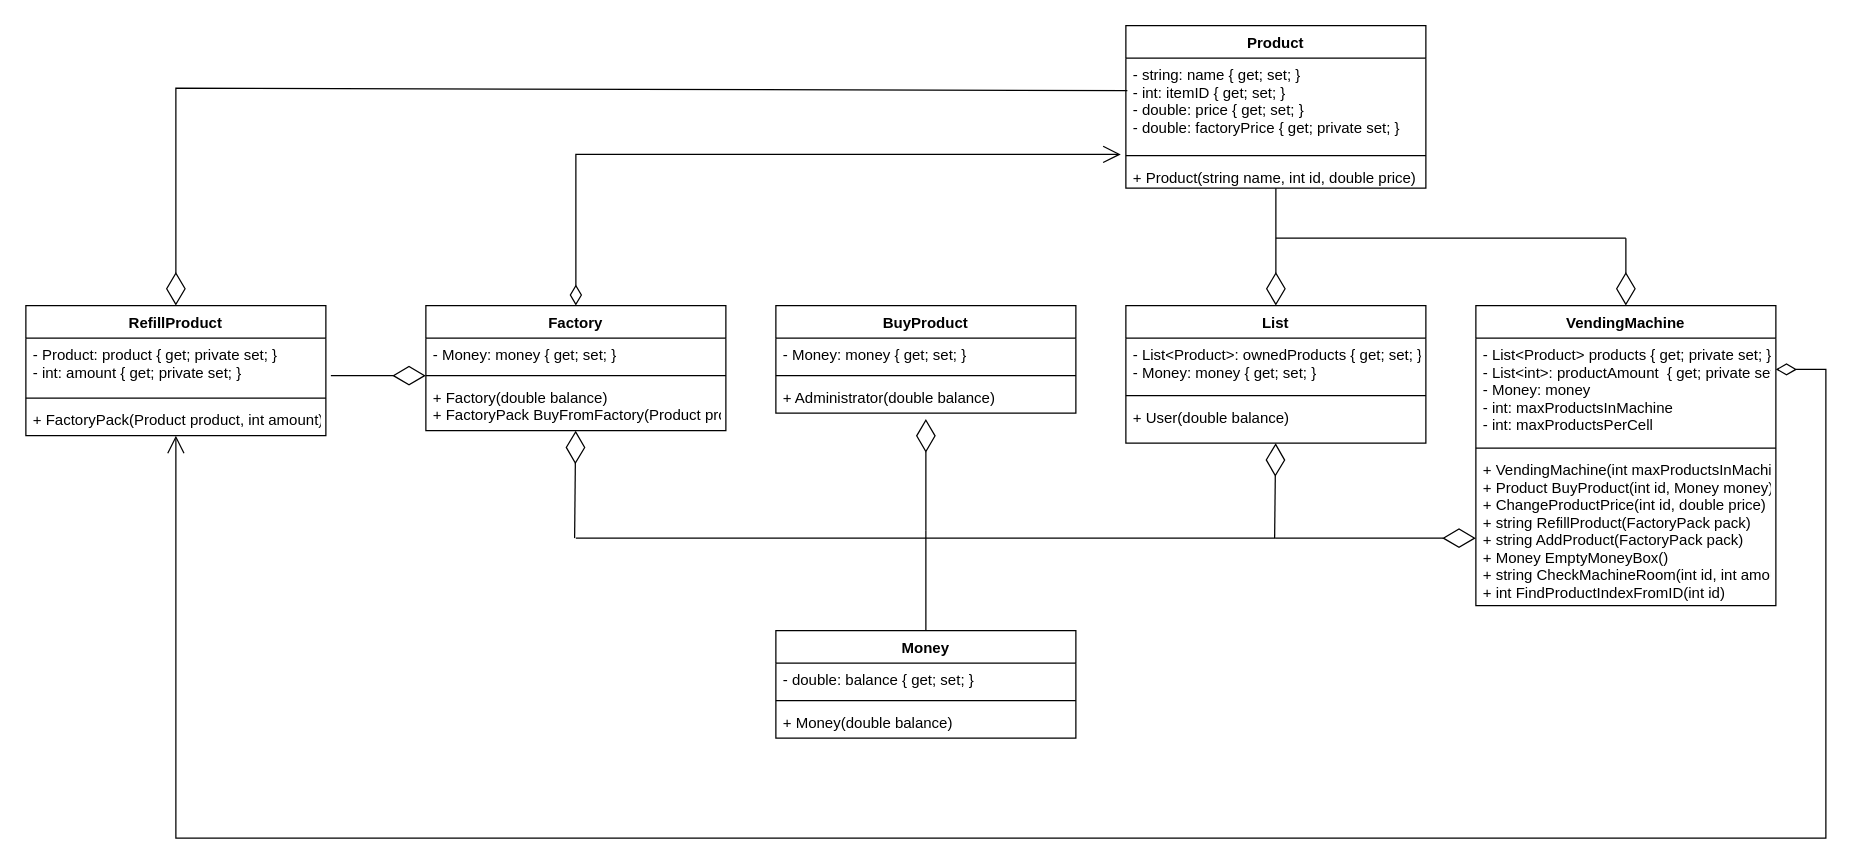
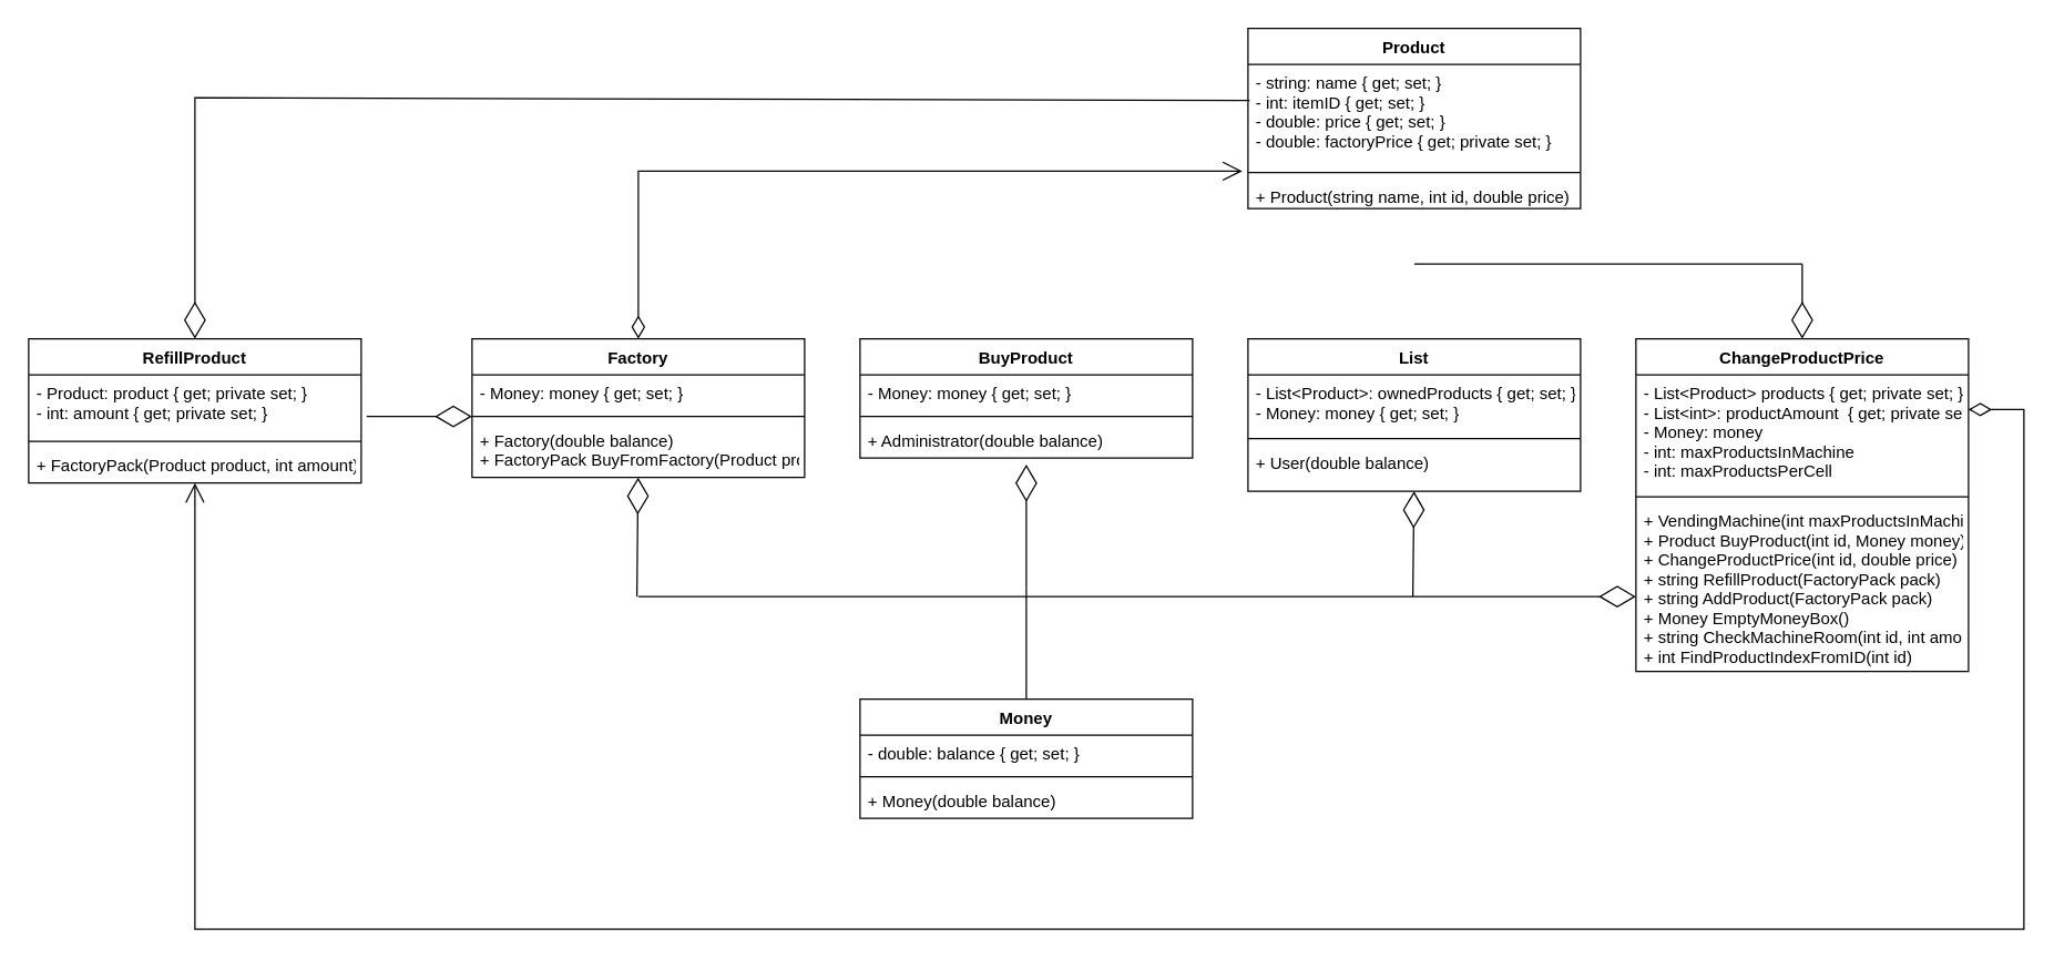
  <mxCell id="0" />
  <mxCell id="1" parent="0" />
- <mxCell id="2" value="VendingMachine" style="swimlane;fontStyle=1;align=center;verticalAlign=top;childLayout=stackLayout;horizontal=1;startSize=26;horizontalStack=0;resizeParent=1;resizeParentMax=0;resizeLast=0;collapsible=1;marginBottom=0;" parent="1" vertex="1"><mxGeometry x="1180" y="244" width="240" height="240" as="geometry" /></mxCell>
+ <mxCell id="2" value="ChangeProductPrice" style="swimlane;fontStyle=1;align=center;verticalAlign=top;childLayout=stackLayout;horizontal=1;startSize=26;horizontalStack=0;resizeParent=1;resizeParentMax=0;resizeLast=0;collapsible=1;marginBottom=0;" parent="1" vertex="1"><mxGeometry x="1180" y="244" width="240" height="240" as="geometry" /></mxCell>
  <mxCell id="3" value="- List&lt;Product&gt; products { get; private set; }&#10;- List&lt;int&gt;: productAmount  { get; private set; }&#10;- Money: money&#10;- int: maxProductsInMachine&#10;- int: maxProductsPerCell" style="text;strokeColor=none;fillColor=none;align=left;verticalAlign=top;spacingLeft=4;spacingRight=4;overflow=hidden;rotatable=0;points=[[0,0.5],[1,0.5]];portConstraint=eastwest;" parent="2" vertex="1"><mxGeometry y="26" width="240" height="84" as="geometry" /></mxCell>
  <mxCell id="4" value="" style="line;strokeWidth=1;fillColor=none;align=left;verticalAlign=middle;spacingTop=-1;spacingLeft=3;spacingRight=3;rotatable=0;labelPosition=right;points=[];portConstraint=eastwest;" parent="2" vertex="1"><mxGeometry y="110" width="240" height="8" as="geometry" /></mxCell>
  <mxCell id="5" value="+ VendingMachine(int maxProductsInMachine, int maxProductsPerCell)&#10;+ Product BuyProduct(int id, Money money)&#10;+ ChangeProductPrice(int id, double price)&#10;+ string RefillProduct(FactoryPack pack)&#10;+ string AddProduct(FactoryPack pack)&#10;+ Money EmptyMoneyBox()&#10;+ string CheckMachineRoom(int id, int amount)&#10;+ int FindProductIndexFromID(int id)&#10;" style="text;strokeColor=none;fillColor=none;align=left;verticalAlign=top;spacingLeft=4;spacingRight=4;overflow=hidden;rotatable=0;points=[[0,0.5],[1,0.5]];portConstraint=eastwest;" parent="2" vertex="1"><mxGeometry y="118" width="240" height="122" as="geometry" /></mxCell>
  <mxCell id="6" value="Product" style="swimlane;fontStyle=1;align=center;verticalAlign=top;childLayout=stackLayout;horizontal=1;startSize=26;horizontalStack=0;resizeParent=1;resizeParentMax=0;resizeLast=0;collapsible=1;marginBottom=0;" parent="1" vertex="1"><mxGeometry x="900" y="20" width="240" height="130" as="geometry" /></mxCell>
  <mxCell id="7" value="- string: name { get; set; }&#10;- int: itemID { get; set; }&#10;- double: price { get; set; }&#10;- double: factoryPrice { get; private set; }" style="text;strokeColor=none;fillColor=none;align=left;verticalAlign=top;spacingLeft=4;spacingRight=4;overflow=hidden;rotatable=0;points=[[0,0.5],[1,0.5]];portConstraint=eastwest;" parent="6" vertex="1"><mxGeometry y="26" width="240" height="74" as="geometry" /></mxCell>
  <mxCell id="8" value="" style="line;strokeWidth=1;fillColor=none;align=left;verticalAlign=middle;spacingTop=-1;spacingLeft=3;spacingRight=3;rotatable=0;labelPosition=right;points=[];portConstraint=eastwest;" parent="6" vertex="1"><mxGeometry y="100" width="240" height="8" as="geometry" /></mxCell>
  <mxCell id="9" value="+ Product(string name, int id, double price)" style="text;strokeColor=none;fillColor=none;align=left;verticalAlign=top;spacingLeft=4;spacingRight=4;overflow=hidden;rotatable=0;points=[[0,0.5],[1,0.5]];portConstraint=eastwest;" parent="6" vertex="1"><mxGeometry y="108" width="240" height="22" as="geometry" /></mxCell>
  <mxCell id="10" value="List" style="swimlane;fontStyle=1;align=center;verticalAlign=top;childLayout=stackLayout;horizontal=1;startSize=26;horizontalStack=0;resizeParent=1;resizeParentMax=0;resizeLast=0;collapsible=1;marginBottom=0;" parent="1" vertex="1"><mxGeometry x="900" y="244" width="240" height="110" as="geometry" /></mxCell>
  <mxCell id="11" value="- List&lt;Product&gt;: ownedProducts { get; set; }&#10;- Money: money { get; set; }" style="text;strokeColor=none;fillColor=none;align=left;verticalAlign=top;spacingLeft=4;spacingRight=4;overflow=hidden;rotatable=0;points=[[0,0.5],[1,0.5]];portConstraint=eastwest;" parent="10" vertex="1"><mxGeometry y="26" width="240" height="42" as="geometry" /></mxCell>
  <mxCell id="12" value="" style="line;strokeWidth=1;fillColor=none;align=left;verticalAlign=middle;spacingTop=-1;spacingLeft=3;spacingRight=3;rotatable=0;labelPosition=right;points=[];portConstraint=eastwest;" parent="10" vertex="1"><mxGeometry y="68" width="240" height="8" as="geometry" /></mxCell>
  <mxCell id="13" value="+ User(double balance)" style="text;strokeColor=none;fillColor=none;align=left;verticalAlign=top;spacingLeft=4;spacingRight=4;overflow=hidden;rotatable=0;points=[[0,0.5],[1,0.5]];portConstraint=eastwest;" parent="10" vertex="1"><mxGeometry y="76" width="240" height="34" as="geometry" /></mxCell>
  <mxCell id="14" value="BuyProduct" style="swimlane;fontStyle=1;align=center;verticalAlign=top;childLayout=stackLayout;horizontal=1;startSize=26;horizontalStack=0;resizeParent=1;resizeParentMax=0;resizeLast=0;collapsible=1;marginBottom=0;" parent="1" vertex="1"><mxGeometry x="620" y="244" width="240" height="86" as="geometry" /></mxCell>
  <mxCell id="15" value="- Money: money { get; set; }" style="text;strokeColor=none;fillColor=none;align=left;verticalAlign=top;spacingLeft=4;spacingRight=4;overflow=hidden;rotatable=0;points=[[0,0.5],[1,0.5]];portConstraint=eastwest;" parent="14" vertex="1"><mxGeometry y="26" width="240" height="26" as="geometry" /></mxCell>
  <mxCell id="16" value="" style="line;strokeWidth=1;fillColor=none;align=left;verticalAlign=middle;spacingTop=-1;spacingLeft=3;spacingRight=3;rotatable=0;labelPosition=right;points=[];portConstraint=eastwest;" parent="14" vertex="1"><mxGeometry y="52" width="240" height="8" as="geometry" /></mxCell>
  <mxCell id="17" value="+ Administrator(double balance)" style="text;strokeColor=none;fillColor=none;align=left;verticalAlign=top;spacingLeft=4;spacingRight=4;overflow=hidden;rotatable=0;points=[[0,0.5],[1,0.5]];portConstraint=eastwest;" parent="14" vertex="1"><mxGeometry y="60" width="240" height="26" as="geometry" /></mxCell>
  <mxCell id="18" value="Factory" style="swimlane;fontStyle=1;align=center;verticalAlign=top;childLayout=stackLayout;horizontal=1;startSize=26;horizontalStack=0;resizeParent=1;resizeParentMax=0;resizeLast=0;collapsible=1;marginBottom=0;" vertex="1" parent="1"><mxGeometry x="340" y="244" width="240" height="100" as="geometry" /></mxCell>
  <mxCell id="19" value="- Money: money { get; set; }" style="text;strokeColor=none;fillColor=none;align=left;verticalAlign=top;spacingLeft=4;spacingRight=4;overflow=hidden;rotatable=0;points=[[0,0.5],[1,0.5]];portConstraint=eastwest;" vertex="1" parent="18"><mxGeometry y="26" width="240" height="26" as="geometry" /></mxCell>
  <mxCell id="20" value="" style="line;strokeWidth=1;fillColor=none;align=left;verticalAlign=middle;spacingTop=-1;spacingLeft=3;spacingRight=3;rotatable=0;labelPosition=right;points=[];portConstraint=eastwest;" vertex="1" parent="18"><mxGeometry y="52" width="240" height="8" as="geometry" /></mxCell>
  <mxCell id="21" value="+ Factory(double balance)&#10;+ FactoryPack BuyFromFactory(Product product, Money money, int amount)" style="text;strokeColor=none;fillColor=none;align=left;verticalAlign=top;spacingLeft=4;spacingRight=4;overflow=hidden;rotatable=0;points=[[0,0.5],[1,0.5]];portConstraint=eastwest;" vertex="1" parent="18"><mxGeometry y="60" width="240" height="40" as="geometry" /></mxCell>
  <mxCell id="22" value="Money" style="swimlane;fontStyle=1;align=center;verticalAlign=top;childLayout=stackLayout;horizontal=1;startSize=26;horizontalStack=0;resizeParent=1;resizeParentMax=0;resizeLast=0;collapsible=1;marginBottom=0;" vertex="1" parent="1"><mxGeometry x="620" y="504" width="240" height="86" as="geometry" /></mxCell>
  <mxCell id="23" value="- double: balance { get; set; } " style="text;strokeColor=none;fillColor=none;align=left;verticalAlign=top;spacingLeft=4;spacingRight=4;overflow=hidden;rotatable=0;points=[[0,0.5],[1,0.5]];portConstraint=eastwest;" vertex="1" parent="22"><mxGeometry y="26" width="240" height="26" as="geometry" /></mxCell>
  <mxCell id="24" value="" style="line;strokeWidth=1;fillColor=none;align=left;verticalAlign=middle;spacingTop=-1;spacingLeft=3;spacingRight=3;rotatable=0;labelPosition=right;points=[];portConstraint=eastwest;" vertex="1" parent="22"><mxGeometry y="52" width="240" height="8" as="geometry" /></mxCell>
  <mxCell id="25" value="+ Money(double balance)" style="text;strokeColor=none;fillColor=none;align=left;verticalAlign=top;spacingLeft=4;spacingRight=4;overflow=hidden;rotatable=0;points=[[0,0.5],[1,0.5]];portConstraint=eastwest;" vertex="1" parent="22"><mxGeometry y="60" width="240" height="26" as="geometry" /></mxCell>
  <mxCell id="26" value="" style="endArrow=diamondThin;endFill=0;endSize=24;html=1;entryX=0.5;entryY=1.181;entryDx=0;entryDy=0;entryPerimeter=0;" edge="1" parent="1" target="17"><mxGeometry width="160" relative="1" as="geometry"><mxPoint x="740" y="424" as="sourcePoint" /><mxPoint x="840" y="414" as="targetPoint" /></mxGeometry></mxCell>
  <mxCell id="27" value="" style="endArrow=diamondThin;endFill=0;endSize=24;html=1;" edge="1" parent="1" target="13"><mxGeometry width="160" relative="1" as="geometry"><mxPoint x="1019" y="430" as="sourcePoint" /><mxPoint x="1019" y="350" as="targetPoint" /></mxGeometry></mxCell>
  <mxCell id="28" value="" style="endArrow=diamondThin;endFill=0;endSize=24;html=1;" edge="1" parent="1" target="21"><mxGeometry width="160" relative="1" as="geometry"><mxPoint x="459" y="430" as="sourcePoint" /><mxPoint x="459" y="350" as="targetPoint" /></mxGeometry></mxCell>
  <mxCell id="29" value="" style="endArrow=none;html=1;" edge="1" parent="1"><mxGeometry width="50" height="50" relative="1" as="geometry"><mxPoint x="460" y="430" as="sourcePoint" /><mxPoint x="1020" y="430" as="targetPoint" /></mxGeometry></mxCell>
  <mxCell id="30" value="" style="endArrow=none;html=1;exitX=0.5;exitY=0;exitDx=0;exitDy=0;" edge="1" parent="1" source="22"><mxGeometry width="50" height="50" relative="1" as="geometry"><mxPoint x="710" y="504" as="sourcePoint" /><mxPoint x="740" y="424" as="targetPoint" /></mxGeometry></mxCell>
- <mxCell id="31" value="" style="endArrow=diamondThin;endFill=0;endSize=24;html=1;entryX=0.5;entryY=0;entryDx=0;entryDy=0;" edge="1" parent="1" source="9" target="10"><mxGeometry width="160" relative="1" as="geometry"><mxPoint x="1020" y="150" as="sourcePoint" /><mxPoint x="1170" y="60" as="targetPoint" /></mxGeometry></mxCell>
  <mxCell id="32" value="" style="endArrow=diamondThin;endFill=0;endSize=24;html=1;entryX=0.5;entryY=0;entryDx=0;entryDy=0;" edge="1" parent="1" target="2"><mxGeometry width="160" relative="1" as="geometry"><mxPoint x="1300" y="190" as="sourcePoint" /><mxPoint x="1300" y="230" as="targetPoint" /></mxGeometry></mxCell>
  <mxCell id="33" value="" style="endArrow=none;html=1;" edge="1" parent="1"><mxGeometry width="50" height="50" relative="1" as="geometry"><mxPoint x="1020" y="190" as="sourcePoint" /><mxPoint x="1300" y="190" as="targetPoint" /></mxGeometry></mxCell>
  <mxCell id="34" value="" style="endArrow=open;html=1;endSize=12;startArrow=diamondThin;startSize=14;startFill=0;edgeStyle=orthogonalEdgeStyle;align=left;verticalAlign=bottom;entryX=-0.017;entryY=1.041;entryDx=0;entryDy=0;exitX=0.5;exitY=0;exitDx=0;exitDy=0;rounded=0;entryPerimeter=0;" edge="1" parent="1" source="18" target="7"><mxGeometry x="-1" y="108" relative="1" as="geometry"><mxPoint x="370" y="80" as="sourcePoint" /><mxPoint x="630" y="130" as="targetPoint" /><mxPoint x="-100" y="68" as="offset" /></mxGeometry></mxCell>
  <mxCell id="35" value="RefillProduct" style="swimlane;fontStyle=1;align=center;verticalAlign=top;childLayout=stackLayout;horizontal=1;startSize=26;horizontalStack=0;resizeParent=1;resizeParentMax=0;resizeLast=0;collapsible=1;marginBottom=0;" vertex="1" parent="1"><mxGeometry x="20" y="244" width="240" height="104" as="geometry" /></mxCell>
  <mxCell id="36" value="- Product: product { get; private set; }&#10;- int: amount { get; private set; }" style="text;strokeColor=none;fillColor=none;align=left;verticalAlign=top;spacingLeft=4;spacingRight=4;overflow=hidden;rotatable=0;points=[[0,0.5],[1,0.5]];portConstraint=eastwest;" vertex="1" parent="35"><mxGeometry y="26" width="240" height="44" as="geometry" /></mxCell>
  <mxCell id="37" value="" style="line;strokeWidth=1;fillColor=none;align=left;verticalAlign=middle;spacingTop=-1;spacingLeft=3;spacingRight=3;rotatable=0;labelPosition=right;points=[];portConstraint=eastwest;" vertex="1" parent="35"><mxGeometry y="70" width="240" height="8" as="geometry" /></mxCell>
  <mxCell id="38" value="+ FactoryPack(Product product, int amount)" style="text;strokeColor=none;fillColor=none;align=left;verticalAlign=top;spacingLeft=4;spacingRight=4;overflow=hidden;rotatable=0;points=[[0,0.5],[1,0.5]];portConstraint=eastwest;" vertex="1" parent="35"><mxGeometry y="78" width="240" height="26" as="geometry" /></mxCell>
  <mxCell id="39" value="" style="endArrow=diamondThin;endFill=0;endSize=24;html=1;" edge="1" parent="1"><mxGeometry width="160" relative="1" as="geometry"><mxPoint x="264" y="300" as="sourcePoint" /><mxPoint x="340" y="300" as="targetPoint" /></mxGeometry></mxCell>
  <mxCell id="40" value="" style="endArrow=open;html=1;endSize=12;startArrow=diamondThin;startSize=14;startFill=0;edgeStyle=orthogonalEdgeStyle;align=left;verticalAlign=bottom;exitX=0.5;exitY=0;exitDx=0;exitDy=0;rounded=0;" edge="1" parent="1" target="38"><mxGeometry x="-1" y="108" relative="1" as="geometry"><mxPoint x="1420" y="295" as="sourcePoint" /><mxPoint x="1500" y="680" as="targetPoint" /><mxPoint x="-100" y="68" as="offset" /><Array as="points"><mxPoint x="1460" y="295" /><mxPoint x="1460" y="670" /><mxPoint x="140" y="670" /></Array></mxGeometry></mxCell>
  <mxCell id="41" value="" style="endArrow=diamondThin;endFill=0;endSize=24;html=1;" edge="1" parent="1"><mxGeometry width="160" relative="1" as="geometry"><mxPoint x="1020" y="430" as="sourcePoint" /><mxPoint x="1180" y="430" as="targetPoint" /></mxGeometry></mxCell>
  <mxCell id="42" value="" style="endArrow=diamondThin;endFill=0;endSize=24;html=1;entryX=0.5;entryY=0;entryDx=0;entryDy=0;exitX=0.005;exitY=0.352;exitDx=0;exitDy=0;strokeColor=#000000;rounded=0;exitPerimeter=0;" edge="1" parent="1" source="7" target="35"><mxGeometry width="160" relative="1" as="geometry"><mxPoint x="140" as="sourcePoint" y="70" /><mxPoint x="160" y="150" as="targetPoint" /><Array as="points"><mxPoint x="140" y="70" /></Array></mxGeometry></mxCell>
